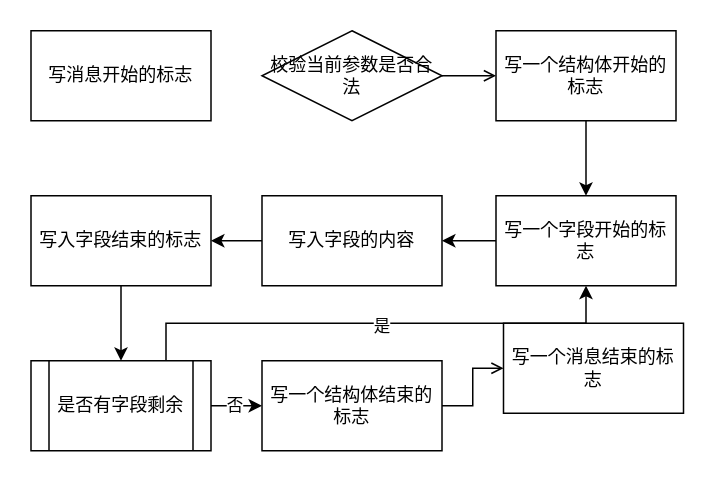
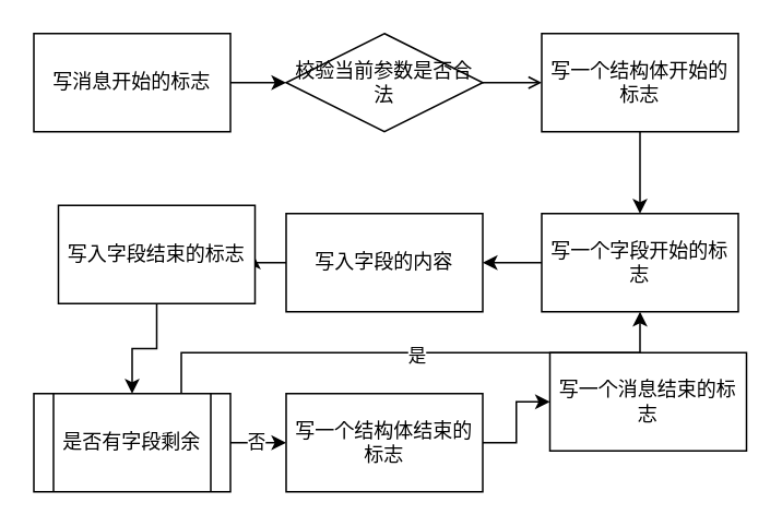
  <mxCell id="0" />
  <mxCell id="1" parent="0" />
+ <mxCell id="2" style="edgeStyle=orthogonalEdgeStyle;rounded=0;orthogonalLoop=1;jettySize=auto;html=1;entryX=0;entryY=0.5;entryDx=0;entryDy=0;" edge="1" parent="1" source="3" target="5"><mxGeometry relative="1" as="geometry" /></mxCell>
  <mxCell id="3" value="&lt;div data-docx-has-block-data=&quot;false&quot; data-page-id=&quot;AdwZdK88gor9t8xHlOtcxcC6nlO&quot;&gt;&lt;div class=&quot;old-record-id-FvqXdyznIoHG8mxdVZmcUyeOnTe&quot; style=&quot;&quot;&gt;写消息开始的标志&lt;/div&gt;&lt;/div&gt;" style="rounded=0;whiteSpace=wrap;html=1;" vertex="1" parent="1"><mxGeometry x="20" y="20" width="120" height="60" as="geometry" /></mxCell>
  <mxCell id="4" style="edgeStyle=orthogonalEdgeStyle;rounded=0;orthogonalLoop=1;jettySize=auto;html=1;entryX=0;entryY=0.5;entryDx=0;entryDy=0;endArrow=open;" edge="1" parent="1" source="5" target="7"><mxGeometry relative="1" as="geometry" /></mxCell>
  <mxCell id="5" value="校验当前参数是否合法" style="rhombus;whiteSpace=wrap;html=1;" vertex="1" parent="1"><mxGeometry x="174" y="20" width="120" height="60" as="geometry" /></mxCell>
  <mxCell id="6" style="edgeStyle=orthogonalEdgeStyle;rounded=0;orthogonalLoop=1;jettySize=auto;html=1;exitX=0.5;exitY=1;exitDx=0;exitDy=0;entryX=0.5;entryY=0;entryDx=0;entryDy=0;" edge="1" parent="1" source="7" target="9"><mxGeometry relative="1" as="geometry" /></mxCell>
  <mxCell id="7" value="写一个结构体开始的标志" style="rounded=0;whiteSpace=wrap;html=1;" vertex="1" parent="1"><mxGeometry x="330" y="20" width="120" height="60" as="geometry" /></mxCell>
  <mxCell id="8" style="edgeStyle=orthogonalEdgeStyle;rounded=0;orthogonalLoop=1;jettySize=auto;html=1;entryX=1;entryY=0.5;entryDx=0;entryDy=0;" edge="1" parent="1" source="9" target="11"><mxGeometry relative="1" as="geometry" /></mxCell>
  <mxCell id="9" value="写一个字段开始的标志" style="rounded=0;whiteSpace=wrap;html=1;" vertex="1" parent="1"><mxGeometry x="330" y="130" width="120" height="60" as="geometry" /></mxCell>
  <mxCell id="10" style="edgeStyle=orthogonalEdgeStyle;rounded=0;orthogonalLoop=1;jettySize=auto;html=1;" edge="1" parent="1" source="11" target="13"><mxGeometry relative="1" as="geometry" /></mxCell>
  <mxCell id="11" value="写入字段的内容" style="rounded=0;whiteSpace=wrap;html=1;" vertex="1" parent="1"><mxGeometry x="174" y="130" width="120" height="60" as="geometry" /></mxCell>
  <mxCell id="12" style="edgeStyle=orthogonalEdgeStyle;rounded=0;orthogonalLoop=1;jettySize=auto;html=1;entryX=0.5;entryY=0;entryDx=0;entryDy=0;" edge="1" parent="1" source="13" target="18"><mxGeometry relative="1" as="geometry" /></mxCell>
- <mxCell id="13" value="写入字段结束的标志" style="rounded=0;whiteSpace=wrap;html=1;" vertex="1" parent="1"><mxGeometry x="20" y="130" width="120" height="60" as="geometry" /></mxCell>
+ <mxCell id="13" value="写入字段结束的标志" style="rounded=0;whiteSpace=wrap;html=1;" vertex="1" parent="1"><mxGeometry x="35" y="125" width="120" height="60" as="geometry" /></mxCell>
  <mxCell id="14" style="edgeStyle=orthogonalEdgeStyle;rounded=0;orthogonalLoop=1;jettySize=auto;html=1;exitX=0.75;exitY=0;exitDx=0;exitDy=0;entryX=0.5;entryY=1;entryDx=0;entryDy=0;" edge="1" parent="1" source="18" target="9"><mxGeometry relative="1" as="geometry" /></mxCell>
  <mxCell id="15" value="是" style="edgeLabel;html=1;align=center;verticalAlign=middle;resizable=0;points=[];" vertex="1" connectable="0" parent="14"><mxGeometry x="0.019" y="-1" relative="1" as="geometry"><mxPoint as="offset" /></mxGeometry></mxCell>
  <mxCell id="16" style="edgeStyle=orthogonalEdgeStyle;rounded=0;orthogonalLoop=1;jettySize=auto;html=1;entryX=0;entryY=0.5;entryDx=0;entryDy=0;" edge="1" parent="1" source="18" target="20"><mxGeometry relative="1" as="geometry" /></mxCell>
  <mxCell id="17" value="否" style="edgeLabel;html=1;align=center;verticalAlign=middle;resizable=0;points=[];" vertex="1" connectable="0" parent="16"><mxGeometry x="0.174" y="1" relative="1" as="geometry"><mxPoint as="offset" /></mxGeometry></mxCell>
  <mxCell id="18" value="是否有字段剩余" style="shape=process;whiteSpace=wrap;html=1;backgroundOutline=1;" vertex="1" parent="1"><mxGeometry x="20" y="240" width="120" height="60" as="geometry" /></mxCell>
- <mxCell id="19" style="edgeStyle=orthogonalEdgeStyle;rounded=0;orthogonalLoop=1;jettySize=auto;html=1;entryX=0;entryY=0.5;entryDx=0;entryDy=0;endArrow=open;" edge="1" parent="1" source="20" target="21"><mxGeometry relative="1" as="geometry" /></mxCell>
+ <mxCell id="19" style="edgeStyle=orthogonalEdgeStyle;rounded=0;orthogonalLoop=1;jettySize=auto;html=1;entryX=0;entryY=0.5;entryDx=0;entryDy=0;" edge="1" parent="1" source="20" target="21"><mxGeometry relative="1" as="geometry" /></mxCell>
  <mxCell id="20" value="写一个结构体结束的标志" style="rounded=0;whiteSpace=wrap;html=1;" vertex="1" parent="1"><mxGeometry x="174" y="240" width="120" height="60" as="geometry" /></mxCell>
  <mxCell id="21" value="写一个消息结束的标志" style="rounded=0;whiteSpace=wrap;html=1;" vertex="1" parent="1"><mxGeometry x="335" y="215" width="120" height="60" as="geometry" /></mxCell>
